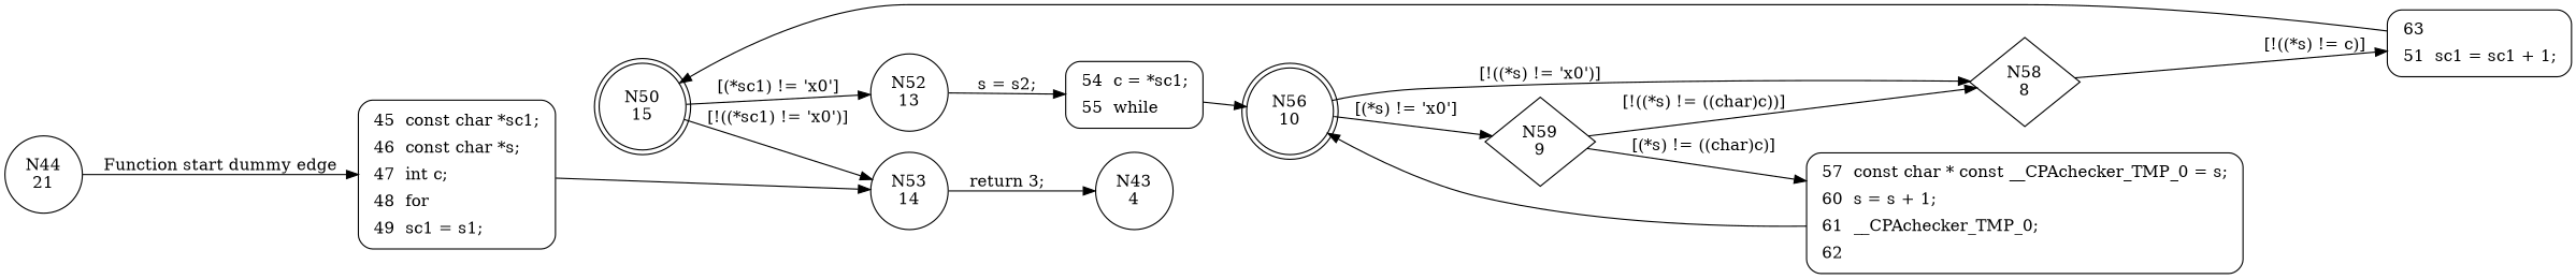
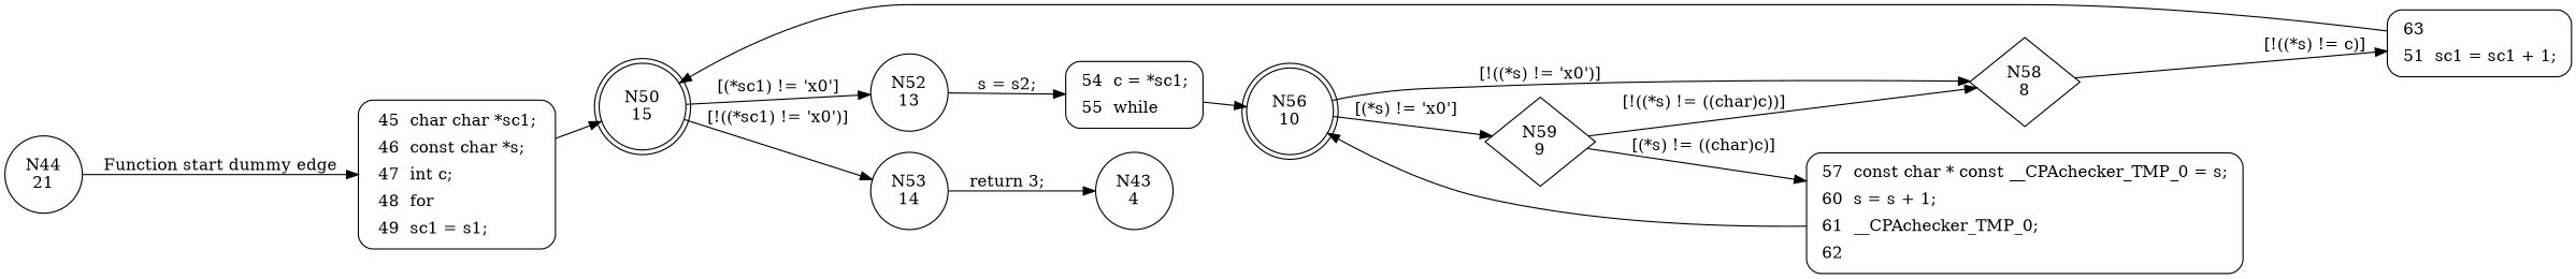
  digraph {
    fontname="DejaVu Serif"
    rankdir=LR
    node [fontname="DejaVu Serif" shape=circle]
    edge [fontname="DejaVu Serif"]
    n1 [label="N44\n21"]
-   n2 [fillcolor=white label=<<table border="0" cellborder="0" cellpadding="3" bgcolor="white"><tr><td align="right">45</td><td align="left">const char *sc1;</td></tr><tr><td align="right">46</td><td align="left">const char *s;</td></tr><tr><td align="right">47</td><td align="left">int c;</td></tr><tr><td align="right">48</td><td align="left">for</td></tr><tr><td align="right">49</td><td align="left">sc1 = s1;</td></tr></table>> penwidth=1 shape=Mrecord style="filled,bold"]
+   n2 [fillcolor=white label=<<table border="0" cellborder="0" cellpadding="3" bgcolor="white"><tr><td align="right">45</td><td align="left">char char *sc1;</td></tr><tr><td align="right">46</td><td align="left">const char *s;</td></tr><tr><td align="right">47</td><td align="left">int c;</td></tr><tr><td align="right">48</td><td align="left">for</td></tr><tr><td align="right">49</td><td align="left">sc1 = s1;</td></tr></table>> penwidth=1 shape=Mrecord style="filled,bold"]
    n3 [label="N50\n15" shape=doublecircle]
    n4 [label="N52\n13"]
    n5 [label="N53\n14"]
    n6 [fillcolor=white label=<<table border="0" cellborder="0" cellpadding="3" bgcolor="white"><tr><td align="right">54</td><td align="left">c = *sc1;</td></tr><tr><td align="right">55</td><td align="left">while</td></tr></table>> penwidth=1 shape=Mrecord style="filled,bold"]
    n7 [label="N43\n4"]
    n8 [label="N56\n10" shape=doublecircle]
    n9 [label="N59\n9" shape=diamond]
    n10 [label="N58\n8" shape=diamond]
    n11 [fillcolor=white label=<<table border="0" cellborder="0" cellpadding="3" bgcolor="white"><tr><td align="right">57</td><td align="left">const char * const __CPAchecker_TMP_0 = s;</td></tr><tr><td align="right">60</td><td align="left">s = s + 1;</td></tr><tr><td align="right">61</td><td align="left">__CPAchecker_TMP_0;</td></tr><tr><td align="right">62</td><td align="left"></td></tr></table>> penwidth=1 shape=Mrecord style="filled,bold"]
    n12 [fillcolor=white label=<<table border="0" cellborder="0" cellpadding="3" bgcolor="white"><tr><td align="right">63</td><td align="left"></td></tr><tr><td align="right">51</td><td align="left">sc1 = sc1 + 1;</td></tr></table>> penwidth=1 shape=Mrecord style="filled,bold"]
    n1 -> n2 [label="Function start dummy edge"]
-   n2 -> n5
+   n2 -> n3
    n3 -> n4 [label="[(*sc1) != '\x0']"]
    n3 -> n5 [label="[!((*sc1) != '\x0')]"]
    n4 -> n6 [label="s = s2;"]
    n5 -> n7 [label="return 3;"]
    n6 -> n8
    n8 -> n9 [label="[(*s) != '\x0']"]
    n8 -> n10 [label="[!((*s) != '\x0')]"]
    n9 -> n10 [label="[!((*s) != ((char)c))]"]
    n9 -> n11 [label="[(*s) != ((char)c)]"]
    n10 -> n12 [label="[!((*s) != c)]"]
    n11 -> n8
    n12 -> n3
  }
